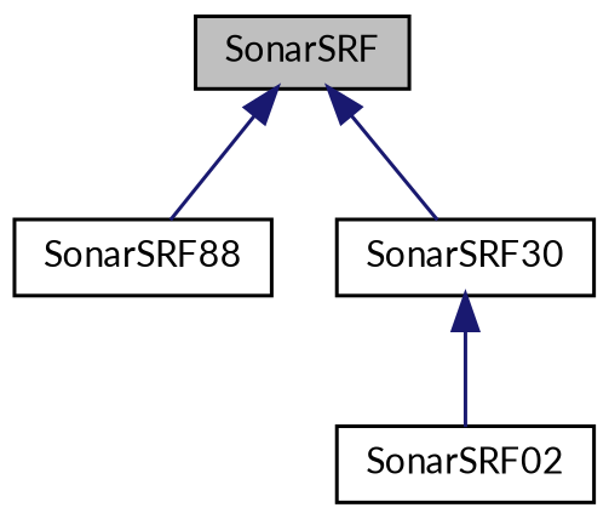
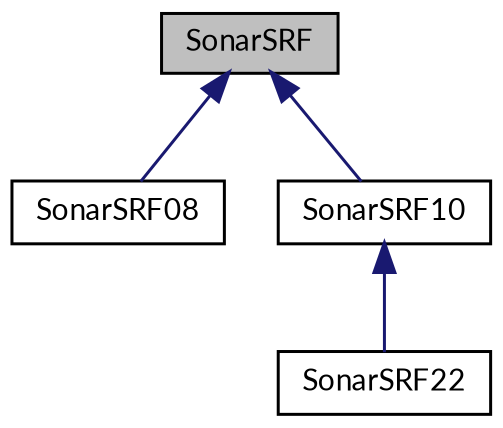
  digraph {
    fontname=Lato
    node [color=black fillcolor=white fontname=Lato fontsize=10 shape=record style=filled]
    edge [color=midnightblue dir=back fontname=Lato fontsize=10 labelfontname=Helvetica labelfontsize=10 style=solid]
    n1 [fillcolor=grey75 fontcolor=black height=0.2 label=SonarSRF width=0.4]
-   n2 [height=0.2 label=SonarSRF88 width=0.4]
-   n3 [height=0.2 label=SonarSRF30 width=0.4]
-   n4 [height=0.2 label=SonarSRF02 width=0.4]
+   n2 [height=0.2 label=SonarSRF08 width=0.4]
+   n3 [height=0.2 label=SonarSRF10 width=0.4]
+   n4 [height=0.2 label=SonarSRF22 width=0.4]
    n1 -> n2
    n1 -> n3
    n3 -> n4
  }
